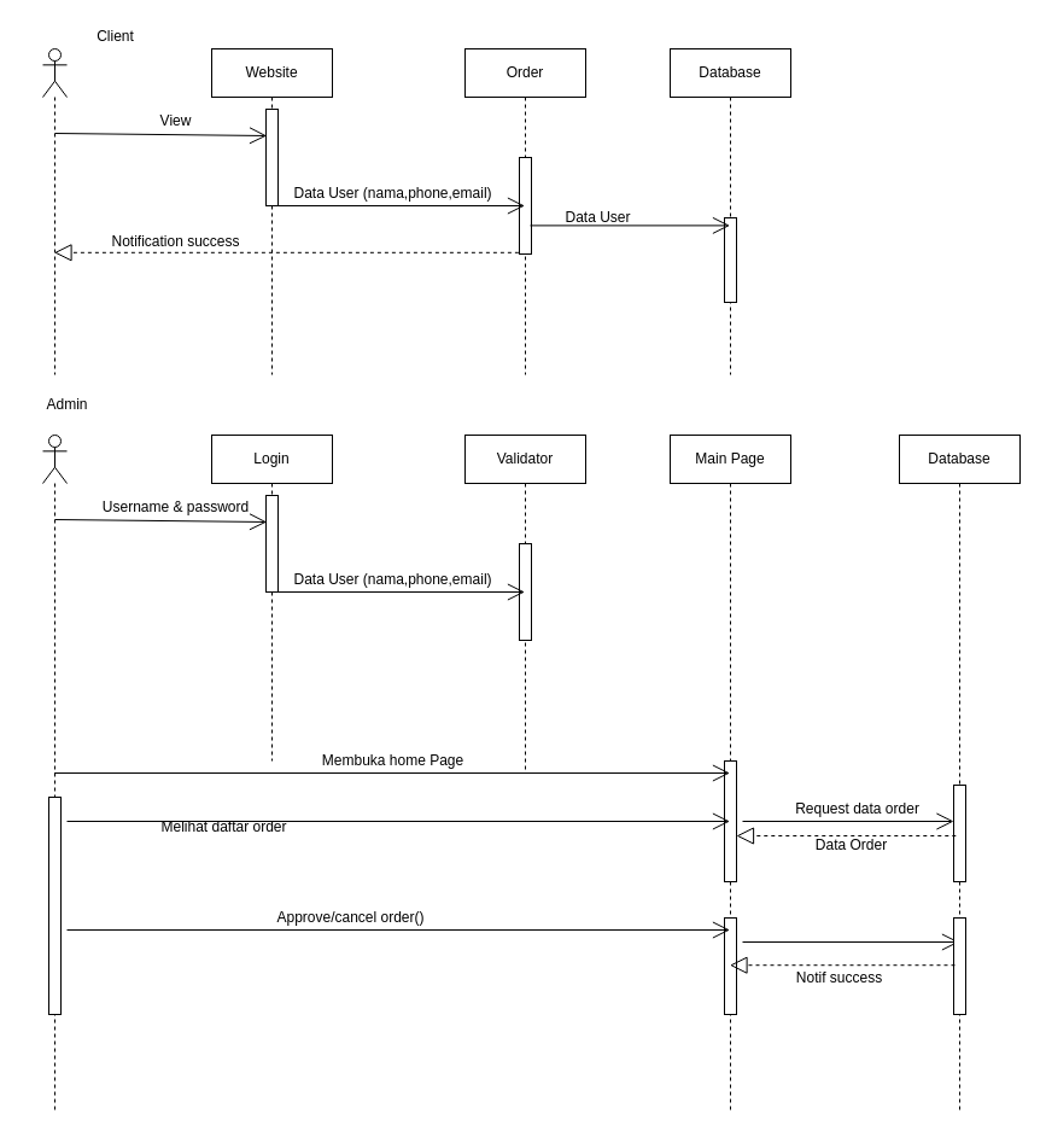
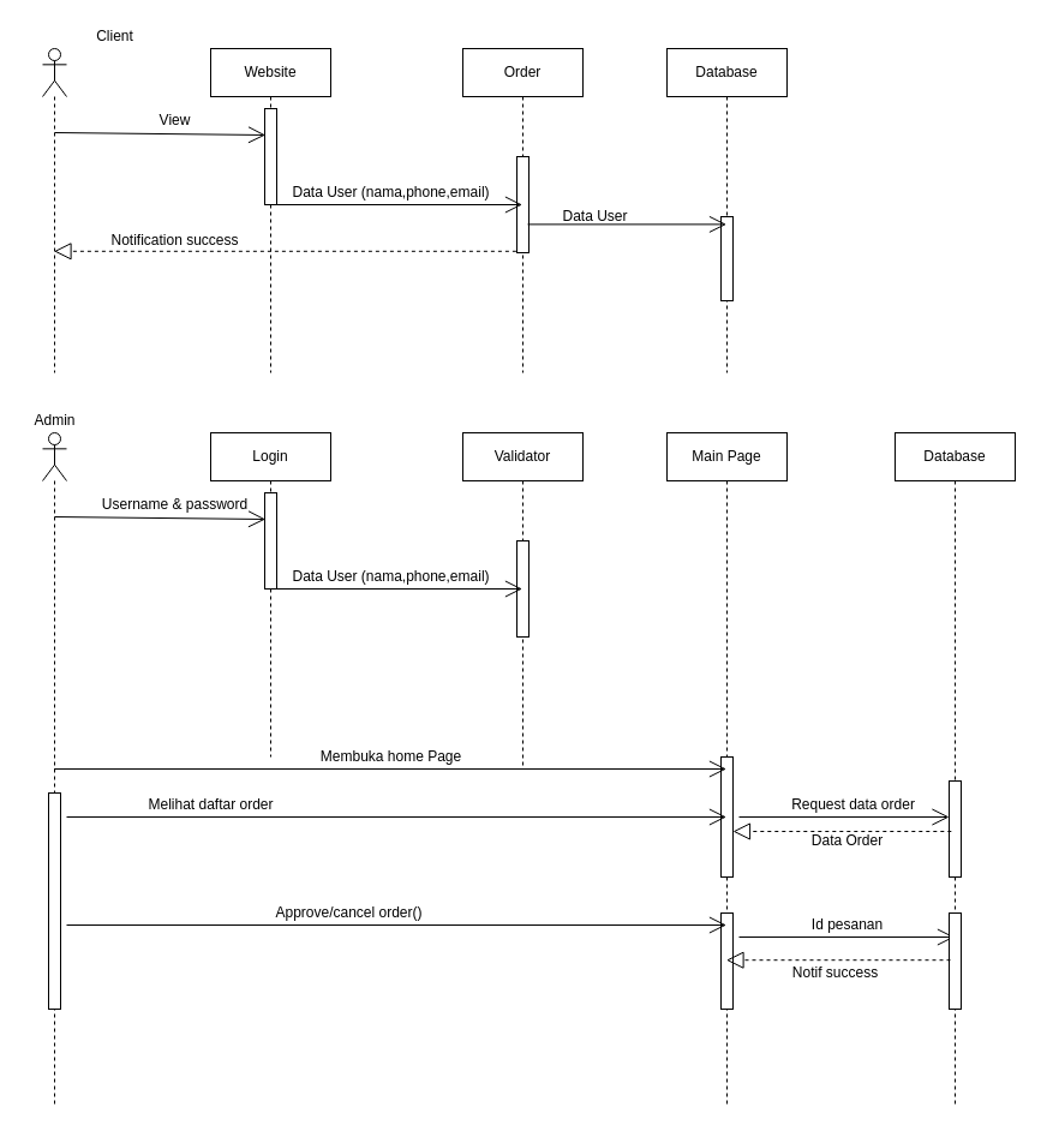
  <mxCell id="0" />
  <mxCell id="1" parent="0" />
  <mxCell id="2" value="" style="shape=umlLifeline;participant=umlActor;perimeter=lifelinePerimeter;whiteSpace=wrap;html=1;container=1;collapsible=0;recursiveResize=0;verticalAlign=top;spacingTop=36;outlineConnect=0;" vertex="1" parent="1"><mxGeometry x="35" y="40" width="20" height="270" as="geometry" /></mxCell>
  <mxCell id="3" value="" style="endArrow=open;endFill=1;endSize=12;html=1;entryX=0.06;entryY=0.275;entryDx=0;entryDy=0;entryPerimeter=0;" edge="1" parent="2" target="5"><mxGeometry width="160" relative="1" as="geometry"><mxPoint x="10" y="70" as="sourcePoint" /><mxPoint x="170" y="70" as="targetPoint" /></mxGeometry></mxCell>
  <mxCell id="4" value="Website" style="shape=umlLifeline;perimeter=lifelinePerimeter;whiteSpace=wrap;html=1;container=1;collapsible=0;recursiveResize=0;outlineConnect=0;" vertex="1" parent="1"><mxGeometry x="175" y="40" width="100" height="270" as="geometry" /></mxCell>
  <mxCell id="5" value="" style="html=1;points=[];perimeter=orthogonalPerimeter;" vertex="1" parent="4"><mxGeometry x="45" y="50" width="10" height="80" as="geometry" /></mxCell>
  <mxCell id="6" value="Order" style="shape=umlLifeline;perimeter=lifelinePerimeter;whiteSpace=wrap;html=1;container=1;collapsible=0;recursiveResize=0;outlineConnect=0;" vertex="1" parent="1"><mxGeometry x="385" y="40" width="100" height="270" as="geometry" /></mxCell>
  <mxCell id="7" value="" style="html=1;points=[];perimeter=orthogonalPerimeter;" vertex="1" parent="6"><mxGeometry x="45" y="90" width="10" height="80" as="geometry" /></mxCell>
  <mxCell id="8" value="View" style="text;html=1;align=center;verticalAlign=middle;resizable=0;points=[];autosize=1;" vertex="1" parent="1"><mxGeometry x="125" y="90" width="40" height="20" as="geometry" /></mxCell>
  <mxCell id="9" value="" style="endArrow=open;endFill=1;endSize=12;html=1;" edge="1" parent="1" target="6"><mxGeometry width="160" relative="1" as="geometry"><mxPoint x="225" y="170" as="sourcePoint" /><mxPoint x="385" y="170" as="targetPoint" /></mxGeometry></mxCell>
  <mxCell id="10" value="Data User (nama,phone,email)" style="text;html=1;align=center;verticalAlign=middle;resizable=0;points=[];autosize=1;" vertex="1" parent="1"><mxGeometry x="235" y="150" width="180" height="20" as="geometry" /></mxCell>
  <mxCell id="11" value="Database" style="shape=umlLifeline;perimeter=lifelinePerimeter;whiteSpace=wrap;html=1;container=1;collapsible=0;recursiveResize=0;outlineConnect=0;" vertex="1" parent="1"><mxGeometry x="555" y="40" width="100" height="270" as="geometry" /></mxCell>
  <mxCell id="12" value="" style="html=1;points=[];perimeter=orthogonalPerimeter;" vertex="1" parent="11"><mxGeometry x="45" y="140" width="10" height="70" as="geometry" /></mxCell>
  <mxCell id="13" value="" style="endArrow=open;endFill=1;endSize=12;html=1;exitX=0.9;exitY=0.705;exitDx=0;exitDy=0;exitPerimeter=0;" edge="1" parent="1" source="7" target="11"><mxGeometry width="160" relative="1" as="geometry"><mxPoint x="315" y="289" as="sourcePoint" /><mxPoint x="490.6" y="291" as="targetPoint" /></mxGeometry></mxCell>
  <mxCell id="14" value="Data User" style="text;html=1;align=center;verticalAlign=middle;resizable=0;points=[];autosize=1;" vertex="1" parent="1"><mxGeometry x="460" y="170" width="70" height="20" as="geometry" /></mxCell>
  <mxCell id="15" value="" style="endArrow=block;dashed=1;endFill=0;endSize=12;html=1;exitX=-0.06;exitY=0.985;exitDx=0;exitDy=0;exitPerimeter=0;" edge="1" parent="1" source="7" target="2"><mxGeometry width="160" relative="1" as="geometry"><mxPoint x="155" y="280" as="sourcePoint" /><mxPoint x="315" y="280" as="targetPoint" /></mxGeometry></mxCell>
  <mxCell id="16" value="Notification success" style="text;html=1;align=center;verticalAlign=middle;resizable=0;points=[];autosize=1;" vertex="1" parent="1"><mxGeometry x="85" y="190" width="120" height="20" as="geometry" /></mxCell>
  <mxCell id="17" value="Client" style="text;html=1;align=center;verticalAlign=middle;resizable=0;points=[];autosize=1;" vertex="1" parent="1"><mxGeometry x="70" y="20" width="50" height="20" as="geometry" /></mxCell>
  <mxCell id="18" value="" style="shape=umlLifeline;participant=umlActor;perimeter=lifelinePerimeter;whiteSpace=wrap;html=1;container=1;collapsible=0;recursiveResize=0;verticalAlign=top;spacingTop=36;outlineConnect=0;" vertex="1" parent="1"><mxGeometry x="35" y="360" width="20" height="560" as="geometry" /></mxCell>
  <mxCell id="19" value="" style="endArrow=open;endFill=1;endSize=12;html=1;entryX=0.06;entryY=0.275;entryDx=0;entryDy=0;entryPerimeter=0;" edge="1" parent="18" target="22"><mxGeometry width="160" relative="1" as="geometry"><mxPoint x="10" y="70" as="sourcePoint" /><mxPoint x="170" y="70" as="targetPoint" /></mxGeometry></mxCell>
  <mxCell id="20" value="" style="html=1;points=[];perimeter=orthogonalPerimeter;" vertex="1" parent="18"><mxGeometry x="5" y="300" width="10" height="180" as="geometry" /></mxCell>
  <mxCell id="21" value="Login" style="shape=umlLifeline;perimeter=lifelinePerimeter;whiteSpace=wrap;html=1;container=1;collapsible=0;recursiveResize=0;outlineConnect=0;" vertex="1" parent="1"><mxGeometry x="175" y="360" width="100" height="270" as="geometry" /></mxCell>
  <mxCell id="22" value="" style="html=1;points=[];perimeter=orthogonalPerimeter;" vertex="1" parent="21"><mxGeometry x="45" y="50" width="10" height="80" as="geometry" /></mxCell>
  <mxCell id="23" value="Validator" style="shape=umlLifeline;perimeter=lifelinePerimeter;whiteSpace=wrap;html=1;container=1;collapsible=0;recursiveResize=0;outlineConnect=0;" vertex="1" parent="1"><mxGeometry x="385" y="360" width="100" height="280" as="geometry" /></mxCell>
  <mxCell id="24" value="" style="html=1;points=[];perimeter=orthogonalPerimeter;" vertex="1" parent="23"><mxGeometry x="45" y="90" width="10" height="80" as="geometry" /></mxCell>
  <mxCell id="25" value="Username &amp;amp; password" style="text;html=1;align=center;verticalAlign=middle;resizable=0;points=[];autosize=1;" vertex="1" parent="1"><mxGeometry x="75" y="410" width="140" height="20" as="geometry" /></mxCell>
  <mxCell id="26" value="" style="endArrow=open;endFill=1;endSize=12;html=1;" edge="1" parent="1" target="23"><mxGeometry width="160" relative="1" as="geometry"><mxPoint x="225" y="490" as="sourcePoint" /><mxPoint x="385" y="490" as="targetPoint" /></mxGeometry></mxCell>
  <mxCell id="27" value="Data User (nama,phone,email)" style="text;html=1;align=center;verticalAlign=middle;resizable=0;points=[];autosize=1;" vertex="1" parent="1"><mxGeometry x="235" y="470" width="180" height="20" as="geometry" /></mxCell>
  <mxCell id="28" value="Main Page" style="shape=umlLifeline;perimeter=lifelinePerimeter;whiteSpace=wrap;html=1;container=1;collapsible=0;recursiveResize=0;outlineConnect=0;" vertex="1" parent="1"><mxGeometry x="555" y="360" width="100" height="560" as="geometry" /></mxCell>
  <mxCell id="29" value="" style="html=1;points=[];perimeter=orthogonalPerimeter;" vertex="1" parent="28"><mxGeometry x="45" y="270" width="10" height="100" as="geometry" /></mxCell>
  <mxCell id="30" value="" style="html=1;points=[];perimeter=orthogonalPerimeter;" vertex="1" parent="28"><mxGeometry x="45" y="400" width="10" height="80" as="geometry" /></mxCell>
  <mxCell id="31" value="" style="endArrow=open;endFill=1;endSize=12;html=1;" edge="1" parent="28" target="39"><mxGeometry width="160" relative="1" as="geometry"><mxPoint x="60" y="320" as="sourcePoint" /><mxPoint x="220" y="320" as="targetPoint" /></mxGeometry></mxCell>
  <mxCell id="32" value="" style="endArrow=open;endFill=1;endSize=12;html=1;" edge="1" parent="28" target="38"><mxGeometry width="160" relative="1" as="geometry"><mxPoint x="60" y="420" as="sourcePoint" /><mxPoint x="220" y="420" as="targetPoint" /></mxGeometry></mxCell>
  <mxCell id="33" value="" style="endArrow=open;endFill=1;endSize=12;html=1;" edge="1" parent="1" source="18" target="28"><mxGeometry width="160" relative="1" as="geometry"><mxPoint x="315" y="609" as="sourcePoint" /><mxPoint x="490.6" y="611" as="targetPoint" /></mxGeometry></mxCell>
- <mxCell id="34" value="Admin" style="text;html=1;align=center;verticalAlign=middle;resizable=0;points=[];autosize=1;" vertex="1" parent="1"><mxGeometry x="30" y="325" width="50" height="20" as="geometry" /></mxCell>
+ <mxCell id="34" value="Admin" style="text;html=1;align=center;verticalAlign=middle;resizable=0;points=[];autosize=1;" vertex="1" parent="1"><mxGeometry x="20" y="340" width="50" height="20" as="geometry" /></mxCell>
  <mxCell id="35" value="Membuka home Page" style="text;html=1;align=center;verticalAlign=middle;resizable=0;points=[];autosize=1;" vertex="1" parent="1"><mxGeometry x="260" y="620" width="130" height="20" as="geometry" /></mxCell>
  <mxCell id="36" value="" style="endArrow=open;endFill=1;endSize=12;html=1;" edge="1" parent="1" target="28"><mxGeometry width="160" relative="1" as="geometry"><mxPoint x="55" y="680" as="sourcePoint" /><mxPoint x="215" y="680" as="targetPoint" /></mxGeometry></mxCell>
- <mxCell id="37" value="Melihat daftar order" style="text;html=1;align=center;verticalAlign=middle;resizable=0;points=[];autosize=1;" vertex="1" parent="1"><mxGeometry x="125" y="675" width="120" height="20" as="geometry" /></mxCell>
+ <mxCell id="37" value="Melihat daftar order" style="text;html=1;align=center;verticalAlign=middle;resizable=0;points=[];autosize=1;" vertex="1" parent="1"><mxGeometry x="115" y="660" width="120" height="20" as="geometry" /></mxCell>
  <mxCell id="38" value="Database" style="shape=umlLifeline;perimeter=lifelinePerimeter;whiteSpace=wrap;html=1;container=1;collapsible=0;recursiveResize=0;outlineConnect=0;" vertex="1" parent="1"><mxGeometry x="745" y="360" width="100" height="560" as="geometry" /></mxCell>
  <mxCell id="39" value="" style="html=1;points=[];perimeter=orthogonalPerimeter;" vertex="1" parent="38"><mxGeometry x="45" y="290" width="10" height="80" as="geometry" /></mxCell>
  <mxCell id="40" value="" style="html=1;points=[];perimeter=orthogonalPerimeter;" vertex="1" parent="38"><mxGeometry x="45" y="400" width="10" height="80" as="geometry" /></mxCell>
  <mxCell id="41" value="Request data order" style="text;html=1;align=center;verticalAlign=middle;resizable=0;points=[];autosize=1;" vertex="1" parent="1"><mxGeometry x="650" y="660" width="120" height="20" as="geometry" /></mxCell>
  <mxCell id="42" value="" style="endArrow=block;dashed=1;endFill=0;endSize=12;html=1;exitX=0.18;exitY=0.525;exitDx=0;exitDy=0;exitPerimeter=0;" edge="1" parent="1" source="39" target="29"><mxGeometry width="160" relative="1" as="geometry"><mxPoint x="265" y="790" as="sourcePoint" /><mxPoint x="425" y="790" as="targetPoint" /></mxGeometry></mxCell>
  <mxCell id="43" value="Data Order" style="text;html=1;align=center;verticalAlign=middle;resizable=0;points=[];autosize=1;" vertex="1" parent="1"><mxGeometry x="670" y="690" width="70" height="20" as="geometry" /></mxCell>
  <mxCell id="44" value="" style="endArrow=open;endFill=1;endSize=12;html=1;" edge="1" parent="1" target="28"><mxGeometry width="160" relative="1" as="geometry"><mxPoint x="55" y="770" as="sourcePoint" /><mxPoint x="545" y="770" as="targetPoint" /></mxGeometry></mxCell>
  <mxCell id="45" value="Approve/cancel order()" style="text;html=1;align=center;verticalAlign=middle;resizable=0;points=[];autosize=1;" vertex="1" parent="1"><mxGeometry x="220" y="750" width="140" height="20" as="geometry" /></mxCell>
+ <mxCell id="46" value="Id pesanan" style="text;html=1;align=center;verticalAlign=middle;resizable=0;points=[];autosize=1;" vertex="1" parent="1"><mxGeometry x="670" y="760" width="70" height="20" as="geometry" /></mxCell>
  <mxCell id="47" value="" style="endArrow=block;dashed=1;endFill=0;endSize=12;html=1;exitX=0.1;exitY=0.49;exitDx=0;exitDy=0;exitPerimeter=0;" edge="1" parent="1" source="40" target="28"><mxGeometry width="160" relative="1" as="geometry"><mxPoint x="725" y="810" as="sourcePoint" /><mxPoint x="445" y="860" as="targetPoint" /></mxGeometry></mxCell>
  <mxCell id="48" value="Notif success" style="text;html=1;align=center;verticalAlign=middle;resizable=0;points=[];autosize=1;" vertex="1" parent="1"><mxGeometry x="650" y="800" width="90" height="20" as="geometry" /></mxCell>
